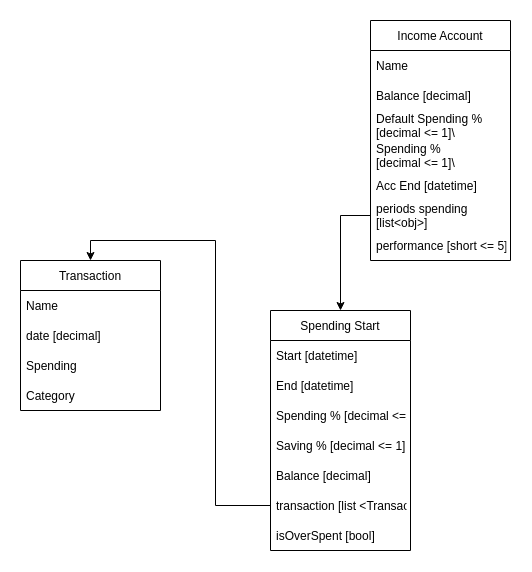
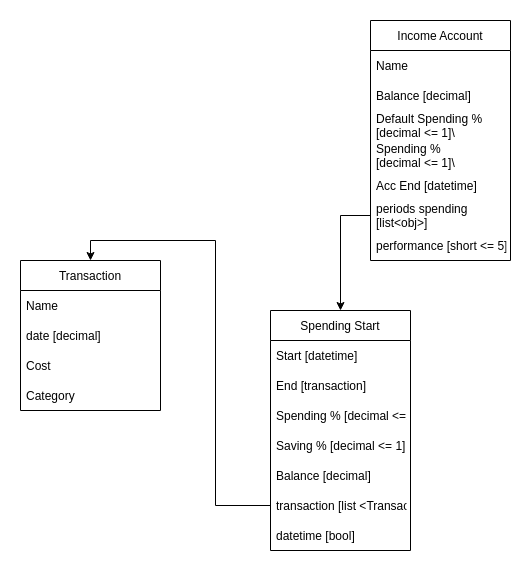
  <mxCell id="0" />
  <mxCell id="1" parent="0" />
  <mxCell id="2" value="Transaction" style="swimlane;fontStyle=0;childLayout=stackLayout;horizontal=1;startSize=30;horizontalStack=0;resizeParent=1;resizeParentMax=0;resizeLast=0;collapsible=1;marginBottom=0;" parent="1" vertex="1"><mxGeometry x="20" y="260" width="140" height="150" as="geometry" /></mxCell>
  <mxCell id="3" value="Name" style="text;strokeColor=none;fillColor=none;align=left;verticalAlign=middle;spacingLeft=4;spacingRight=4;overflow=hidden;points=[[0,0.5],[1,0.5]];portConstraint=eastwest;rotatable=0;" parent="2" vertex="1"><mxGeometry y="30" width="140" height="30" as="geometry" /></mxCell>
  <mxCell id="4" value="date [decimal]" style="text;strokeColor=none;fillColor=none;align=left;verticalAlign=middle;spacingLeft=4;spacingRight=4;overflow=hidden;points=[[0,0.5],[1,0.5]];portConstraint=eastwest;rotatable=0;" vertex="1" parent="2"><mxGeometry y="60" width="140" height="30" as="geometry" /></mxCell>
- <mxCell id="5" value="Spending" style="text;strokeColor=none;fillColor=none;align=left;verticalAlign=middle;spacingLeft=4;spacingRight=4;overflow=hidden;points=[[0,0.5],[1,0.5]];portConstraint=eastwest;rotatable=0;" parent="2" vertex="1"><mxGeometry y="90" width="140" height="30" as="geometry" /></mxCell>
+ <mxCell id="5" value="Cost" style="text;strokeColor=none;fillColor=none;align=left;verticalAlign=middle;spacingLeft=4;spacingRight=4;overflow=hidden;points=[[0,0.5],[1,0.5]];portConstraint=eastwest;rotatable=0;" parent="2" vertex="1"><mxGeometry y="90" width="140" height="30" as="geometry" /></mxCell>
  <mxCell id="6" value="Category" style="text;strokeColor=none;fillColor=none;align=left;verticalAlign=middle;spacingLeft=4;spacingRight=4;overflow=hidden;points=[[0,0.5],[1,0.5]];portConstraint=eastwest;rotatable=0;" parent="2" vertex="1"><mxGeometry y="120" width="140" height="30" as="geometry" /></mxCell>
  <mxCell id="7" value="Income Account" style="swimlane;fontStyle=0;childLayout=stackLayout;horizontal=1;startSize=30;horizontalStack=0;resizeParent=1;resizeParentMax=0;resizeLast=0;collapsible=1;marginBottom=0;" vertex="1" parent="1"><mxGeometry x="370" y="20" width="140" height="240" as="geometry" /></mxCell>
  <mxCell id="8" value="Name" style="text;strokeColor=none;fillColor=none;align=left;verticalAlign=middle;spacingLeft=4;spacingRight=4;overflow=hidden;points=[[0,0.5],[1,0.5]];portConstraint=eastwest;rotatable=0;" vertex="1" parent="7"><mxGeometry y="30" width="140" height="30" as="geometry" /></mxCell>
  <mxCell id="9" value="Balance [decimal]" style="text;strokeColor=none;fillColor=none;align=left;verticalAlign=middle;spacingLeft=4;spacingRight=4;overflow=hidden;points=[[0,0.5],[1,0.5]];portConstraint=eastwest;rotatable=0;" vertex="1" parent="7"><mxGeometry y="60" width="140" height="30" as="geometry" /></mxCell>
  <mxCell id="10" value="Default Spending % &#10;[decimal &lt;= 1]\" style="text;strokeColor=none;fillColor=none;align=left;verticalAlign=middle;spacingLeft=4;spacingRight=4;overflow=hidden;points=[[0,0.5],[1,0.5]];portConstraint=eastwest;rotatable=0;" vertex="1" parent="7"><mxGeometry y="90" width="140" height="30" as="geometry" /></mxCell>
  <mxCell id="11" value="Spending % &#10;[decimal &lt;= 1]\" style="text;strokeColor=none;fillColor=none;align=left;verticalAlign=middle;spacingLeft=4;spacingRight=4;overflow=hidden;points=[[0,0.5],[1,0.5]];portConstraint=eastwest;rotatable=0;" vertex="1" parent="7"><mxGeometry y="120" width="140" height="30" as="geometry" /></mxCell>
  <mxCell id="12" value="Acc End [datetime]" style="text;strokeColor=none;fillColor=none;align=left;verticalAlign=middle;spacingLeft=4;spacingRight=4;overflow=hidden;points=[[0,0.5],[1,0.5]];portConstraint=eastwest;rotatable=0;" vertex="1" parent="7"><mxGeometry y="150" width="140" height="30" as="geometry" /></mxCell>
  <mxCell id="13" value="periods spending&#10;[list&lt;obj&gt;]" style="text;strokeColor=none;fillColor=none;align=left;verticalAlign=middle;spacingLeft=4;spacingRight=4;overflow=hidden;points=[[0,0.5],[1,0.5]];portConstraint=eastwest;rotatable=0;" vertex="1" parent="7"><mxGeometry y="180" width="140" height="30" as="geometry" /></mxCell>
  <mxCell id="14" value="performance [short &lt;= 5]" style="text;strokeColor=none;fillColor=none;align=left;verticalAlign=middle;spacingLeft=4;spacingRight=4;overflow=hidden;points=[[0,0.5],[1,0.5]];portConstraint=eastwest;rotatable=0;" vertex="1" parent="7"><mxGeometry y="210" width="140" height="30" as="geometry" /></mxCell>
  <mxCell id="15" value="Spending Start" style="swimlane;fontStyle=0;childLayout=stackLayout;horizontal=1;startSize=30;horizontalStack=0;resizeParent=1;resizeParentMax=0;resizeLast=0;collapsible=1;marginBottom=0;" vertex="1" parent="1"><mxGeometry x="270" y="310" width="140" height="240" as="geometry" /></mxCell>
  <mxCell id="16" value="Start [datetime]" style="text;strokeColor=none;fillColor=none;align=left;verticalAlign=middle;spacingLeft=4;spacingRight=4;overflow=hidden;points=[[0,0.5],[1,0.5]];portConstraint=eastwest;rotatable=0;" vertex="1" parent="15"><mxGeometry y="30" width="140" height="30" as="geometry" /></mxCell>
- <mxCell id="17" value="End [datetime]" style="text;strokeColor=none;fillColor=none;align=left;verticalAlign=middle;spacingLeft=4;spacingRight=4;overflow=hidden;points=[[0,0.5],[1,0.5]];portConstraint=eastwest;rotatable=0;" vertex="1" parent="15"><mxGeometry y="60" width="140" height="30" as="geometry" /></mxCell>
+ <mxCell id="17" value="End [transaction]" style="text;strokeColor=none;fillColor=none;align=left;verticalAlign=middle;spacingLeft=4;spacingRight=4;overflow=hidden;points=[[0,0.5],[1,0.5]];portConstraint=eastwest;rotatable=0;" vertex="1" parent="15"><mxGeometry y="60" width="140" height="30" as="geometry" /></mxCell>
  <mxCell id="18" value="Spending % [decimal &lt;=1]" style="text;strokeColor=none;fillColor=none;align=left;verticalAlign=middle;spacingLeft=4;spacingRight=4;overflow=hidden;points=[[0,0.5],[1,0.5]];portConstraint=eastwest;rotatable=0;" vertex="1" parent="15"><mxGeometry y="90" width="140" height="30" as="geometry" /></mxCell>
  <mxCell id="19" value="Saving % [decimal &lt;= 1]" style="text;strokeColor=none;fillColor=none;align=left;verticalAlign=middle;spacingLeft=4;spacingRight=4;overflow=hidden;points=[[0,0.5],[1,0.5]];portConstraint=eastwest;rotatable=0;" vertex="1" parent="15"><mxGeometry y="120" width="140" height="30" as="geometry" /></mxCell>
  <mxCell id="20" value="Balance [decimal]" style="text;strokeColor=none;fillColor=none;align=left;verticalAlign=middle;spacingLeft=4;spacingRight=4;overflow=hidden;points=[[0,0.5],[1,0.5]];portConstraint=eastwest;rotatable=0;" vertex="1" parent="15"><mxGeometry y="150" width="140" height="30" as="geometry" /></mxCell>
  <mxCell id="21" value="transaction [list &lt;Transaction&gt;]" style="text;strokeColor=none;fillColor=none;align=left;verticalAlign=middle;spacingLeft=4;spacingRight=4;overflow=hidden;points=[[0,0.5],[1,0.5]];portConstraint=eastwest;rotatable=0;" vertex="1" parent="15"><mxGeometry y="180" width="140" height="30" as="geometry" /></mxCell>
- <mxCell id="22" value="isOverSpent [bool]" style="text;strokeColor=none;fillColor=none;align=left;verticalAlign=middle;spacingLeft=4;spacingRight=4;overflow=hidden;points=[[0,0.5],[1,0.5]];portConstraint=eastwest;rotatable=0;" vertex="1" parent="15"><mxGeometry y="210" width="140" height="30" as="geometry" /></mxCell>
+ <mxCell id="22" value="datetime [bool]" style="text;strokeColor=none;fillColor=none;align=left;verticalAlign=middle;spacingLeft=4;spacingRight=4;overflow=hidden;points=[[0,0.5],[1,0.5]];portConstraint=eastwest;rotatable=0;" vertex="1" parent="15"><mxGeometry y="210" width="140" height="30" as="geometry" /></mxCell>
  <mxCell id="23" style="edgeStyle=orthogonalEdgeStyle;rounded=0;orthogonalLoop=1;jettySize=auto;html=1;exitX=0;exitY=0.5;exitDx=0;exitDy=0;entryX=0.5;entryY=0;entryDx=0;entryDy=0;" edge="1" parent="1" source="13" target="15"><mxGeometry relative="1" as="geometry" /></mxCell>
  <mxCell id="24" style="edgeStyle=orthogonalEdgeStyle;rounded=0;orthogonalLoop=1;jettySize=auto;html=1;exitX=0;exitY=0.5;exitDx=0;exitDy=0;entryX=0.5;entryY=0;entryDx=0;entryDy=0;" edge="1" parent="1" source="21" target="2"><mxGeometry relative="1" as="geometry" /></mxCell>
